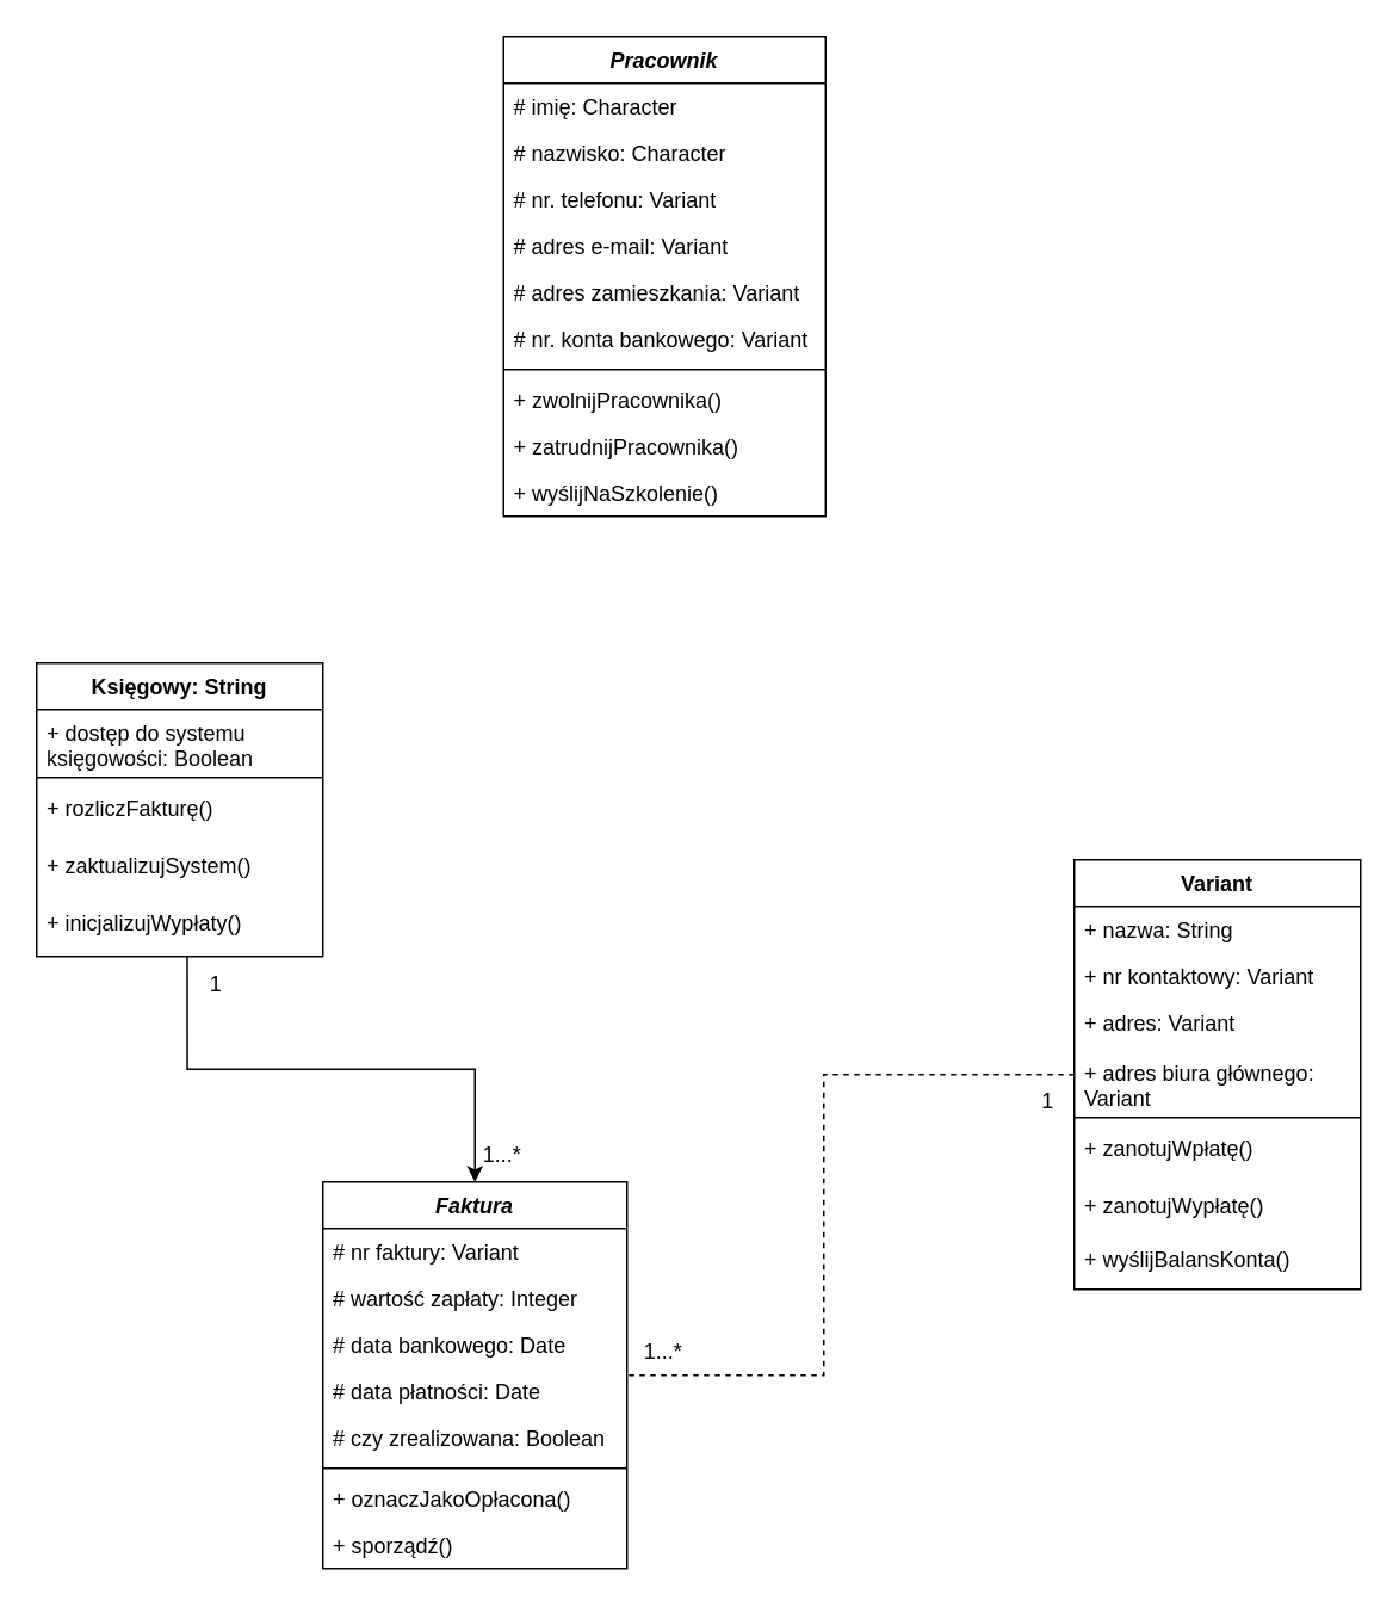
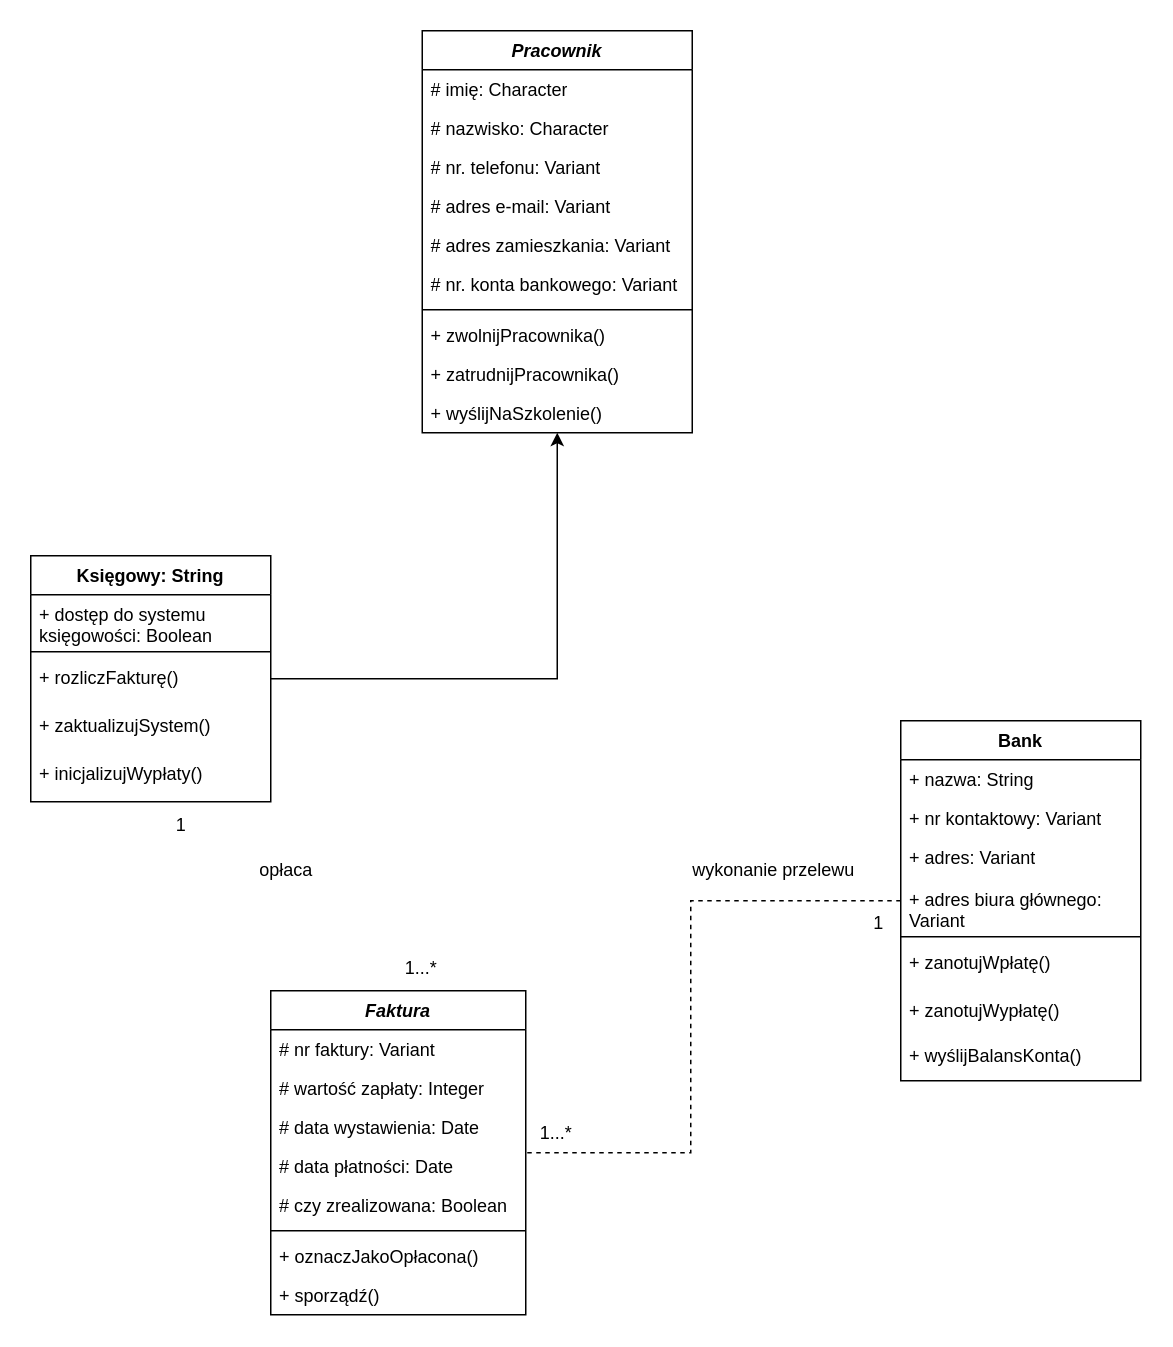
  <mxCell id="0" />
  <mxCell id="1" parent="0" />
  <mxCell id="2" value="&lt;i&gt;Pracownik&lt;/i&gt;" style="swimlane;fontStyle=1;align=center;verticalAlign=top;childLayout=stackLayout;horizontal=1;startSize=26;horizontalStack=0;resizeParent=1;resizeParentMax=0;resizeLast=0;collapsible=1;marginBottom=0;whiteSpace=wrap;html=1;" vertex="1" parent="1"><mxGeometry x="281" y="20" width="180" height="268" as="geometry" /></mxCell>
  <mxCell id="3" value="# imię: Character" style="text;align=left;verticalAlign=top;spacingLeft=4;spacingRight=4;overflow=hidden;rotatable=0;points=[[0,0.5],[1,0.5]];portConstraint=eastwest;whiteSpace=wrap;html=1;" vertex="1" parent="2"><mxGeometry y="26" width="180" height="26" as="geometry" /></mxCell>
  <mxCell id="4" value="# nazwisko: Character" style="text;align=left;verticalAlign=top;spacingLeft=4;spacingRight=4;overflow=hidden;rotatable=0;points=[[0,0.5],[1,0.5]];portConstraint=eastwest;whiteSpace=wrap;html=1;" vertex="1" parent="2"><mxGeometry y="52" width="180" height="26" as="geometry" /></mxCell>
  <mxCell id="5" value="# nr. telefonu: Variant" style="text;align=left;verticalAlign=top;spacingLeft=4;spacingRight=4;overflow=hidden;rotatable=0;points=[[0,0.5],[1,0.5]];portConstraint=eastwest;whiteSpace=wrap;html=1;" vertex="1" parent="2"><mxGeometry y="78" width="180" height="26" as="geometry" /></mxCell>
  <mxCell id="6" value="# adres e-mail: Variant" style="text;align=left;verticalAlign=top;spacingLeft=4;spacingRight=4;overflow=hidden;rotatable=0;points=[[0,0.5],[1,0.5]];portConstraint=eastwest;whiteSpace=wrap;html=1;" vertex="1" parent="2"><mxGeometry y="104" width="180" height="26" as="geometry" /></mxCell>
  <mxCell id="7" value="# adres zamieszkania: Variant" style="text;align=left;verticalAlign=top;spacingLeft=4;spacingRight=4;overflow=hidden;rotatable=0;points=[[0,0.5],[1,0.5]];portConstraint=eastwest;whiteSpace=wrap;html=1;" vertex="1" parent="2"><mxGeometry y="130" width="180" height="26" as="geometry" /></mxCell>
  <mxCell id="8" value="# nr. konta bankowego: Variant" style="text;align=left;verticalAlign=top;spacingLeft=4;spacingRight=4;overflow=hidden;rotatable=0;points=[[0,0.5],[1,0.5]];portConstraint=eastwest;whiteSpace=wrap;html=1;" vertex="1" parent="2"><mxGeometry y="156" width="180" height="26" as="geometry" /></mxCell>
  <mxCell id="9" value="" style="line;strokeWidth=1;align=left;verticalAlign=middle;spacingTop=-1;spacingLeft=3;spacingRight=3;rotatable=0;labelPosition=right;points=[];portConstraint=eastwest;" vertex="1" parent="2"><mxGeometry y="182" width="180" height="8" as="geometry" /></mxCell>
  <mxCell id="10" value="+ zwolnijPracownika()" style="text;align=left;verticalAlign=top;spacingLeft=4;spacingRight=4;overflow=hidden;rotatable=0;points=[[0,0.5],[1,0.5]];portConstraint=eastwest;whiteSpace=wrap;html=1;" vertex="1" parent="2"><mxGeometry y="190" width="180" height="26" as="geometry" /></mxCell>
  <mxCell id="11" value="+ zatrudnijPracownika()" style="text;align=left;verticalAlign=top;spacingLeft=4;spacingRight=4;overflow=hidden;rotatable=0;points=[[0,0.5],[1,0.5]];portConstraint=eastwest;whiteSpace=wrap;html=1;" vertex="1" parent="2"><mxGeometry y="216" width="180" height="26" as="geometry" /></mxCell>
  <mxCell id="12" value="+ wyślijNaSzkolenie()" style="text;align=left;verticalAlign=top;spacingLeft=4;spacingRight=4;overflow=hidden;rotatable=0;points=[[0,0.5],[1,0.5]];portConstraint=eastwest;whiteSpace=wrap;html=1;" vertex="1" parent="2"><mxGeometry y="242" width="180" height="26" as="geometry" /></mxCell>
- <mxCell id="14" style="edgeStyle=orthogonalEdgeStyle;rounded=0;orthogonalLoop=1;jettySize=auto;html=1;exitX=0.526;exitY=1.004;exitDx=0;exitDy=0;exitPerimeter=0;" edge="1" parent="1" source="20" target="31"><mxGeometry relative="1" as="geometry" /></mxCell>
+ <mxCell id="13" style="edgeStyle=orthogonalEdgeStyle;rounded=0;orthogonalLoop=1;jettySize=auto;html=1;" edge="1" parent="1" source="15" target="2"><mxGeometry relative="1" as="geometry" /></mxCell>
  <mxCell id="15" value="Księgowy: String" style="swimlane;fontStyle=1;align=center;verticalAlign=top;childLayout=stackLayout;horizontal=1;startSize=26;horizontalStack=0;resizeParent=1;resizeParentMax=0;resizeLast=0;collapsible=1;marginBottom=0;whiteSpace=wrap;html=1;" vertex="1" parent="1"><mxGeometry x="20" y="370" width="160" height="164" as="geometry" /></mxCell>
  <mxCell id="16" value="+ dostęp do systemu księgowości: Boolean" style="text;align=left;verticalAlign=top;spacingLeft=4;spacingRight=4;overflow=hidden;rotatable=0;points=[[0,0.5],[1,0.5]];portConstraint=eastwest;whiteSpace=wrap;html=1;" vertex="1" parent="15"><mxGeometry y="26" width="160" height="34" as="geometry" /></mxCell>
  <mxCell id="17" value="" style="line;strokeWidth=1;align=left;verticalAlign=middle;spacingTop=-1;spacingLeft=3;spacingRight=3;rotatable=0;labelPosition=right;points=[];portConstraint=eastwest;" vertex="1" parent="15"><mxGeometry y="60" width="160" height="8" as="geometry" /></mxCell>
  <mxCell id="18" value="+ rozliczFakturę()" style="text;align=left;verticalAlign=top;spacingLeft=4;spacingRight=4;overflow=hidden;rotatable=0;points=[[0,0.5],[1,0.5]];portConstraint=eastwest;whiteSpace=wrap;html=1;" vertex="1" parent="15"><mxGeometry y="68" width="160" height="32" as="geometry" /></mxCell>
  <mxCell id="19" value="+ zaktualizujSystem()" style="text;align=left;verticalAlign=top;spacingLeft=4;spacingRight=4;overflow=hidden;rotatable=0;points=[[0,0.5],[1,0.5]];portConstraint=eastwest;whiteSpace=wrap;html=1;" vertex="1" parent="15"><mxGeometry y="100" width="160" height="32" as="geometry" /></mxCell>
  <mxCell id="20" value="+ inicjalizujWypłaty()" style="text;align=left;verticalAlign=top;spacingLeft=4;spacingRight=4;overflow=hidden;rotatable=0;points=[[0,0.5],[1,0.5]];portConstraint=eastwest;whiteSpace=wrap;html=1;" vertex="1" parent="15"><mxGeometry y="132" width="160" height="32" as="geometry" /></mxCell>
  <mxCell id="21" style="edgeStyle=orthogonalEdgeStyle;rounded=0;orthogonalLoop=1;jettySize=auto;html=1;endArrow=none;startFill=0;dashed=1;" edge="1" parent="1" source="22" target="31"><mxGeometry relative="1" as="geometry"><Array as="points"><mxPoint x="460" y="600" /><mxPoint x="460" y="768" /></Array></mxGeometry></mxCell>
- <mxCell id="22" value="Variant" style="swimlane;fontStyle=1;align=center;verticalAlign=top;childLayout=stackLayout;horizontal=1;startSize=26;horizontalStack=0;resizeParent=1;resizeParentMax=0;resizeLast=0;collapsible=1;marginBottom=0;whiteSpace=wrap;html=1;" vertex="1" parent="1"><mxGeometry x="600" y="480" width="160" height="240" as="geometry" /></mxCell>
+ <mxCell id="22" value="Bank" style="swimlane;fontStyle=1;align=center;verticalAlign=top;childLayout=stackLayout;horizontal=1;startSize=26;horizontalStack=0;resizeParent=1;resizeParentMax=0;resizeLast=0;collapsible=1;marginBottom=0;whiteSpace=wrap;html=1;" vertex="1" parent="1"><mxGeometry x="600" y="480" width="160" height="240" as="geometry" /></mxCell>
  <mxCell id="23" value="+ nazwa: String" style="text;strokeColor=none;fillColor=none;align=left;verticalAlign=top;spacingLeft=4;spacingRight=4;overflow=hidden;rotatable=0;points=[[0,0.5],[1,0.5]];portConstraint=eastwest;whiteSpace=wrap;html=1;" vertex="1" parent="22"><mxGeometry y="26" width="160" height="26" as="geometry" /></mxCell>
  <mxCell id="24" value="+ nr kontaktowy: Variant" style="text;strokeColor=none;fillColor=none;align=left;verticalAlign=top;spacingLeft=4;spacingRight=4;overflow=hidden;rotatable=0;points=[[0,0.5],[1,0.5]];portConstraint=eastwest;whiteSpace=wrap;html=1;" vertex="1" parent="22"><mxGeometry y="52" width="160" height="26" as="geometry" /></mxCell>
  <mxCell id="25" value="+ adres: Variant" style="text;strokeColor=none;fillColor=none;align=left;verticalAlign=top;spacingLeft=4;spacingRight=4;overflow=hidden;rotatable=0;points=[[0,0.5],[1,0.5]];portConstraint=eastwest;whiteSpace=wrap;html=1;" vertex="1" parent="22"><mxGeometry y="78" width="160" height="28" as="geometry" /></mxCell>
  <mxCell id="26" value="+ adres biura głównego: Variant" style="text;strokeColor=none;fillColor=none;align=left;verticalAlign=top;spacingLeft=4;spacingRight=4;overflow=hidden;rotatable=0;points=[[0,0.5],[1,0.5]];portConstraint=eastwest;whiteSpace=wrap;html=1;" vertex="1" parent="22"><mxGeometry y="106" width="160" height="34" as="geometry" /></mxCell>
  <mxCell id="27" value="" style="line;strokeWidth=1;fillColor=none;align=left;verticalAlign=middle;spacingTop=-1;spacingLeft=3;spacingRight=3;rotatable=0;labelPosition=right;points=[];portConstraint=eastwest;strokeColor=inherit;" vertex="1" parent="22"><mxGeometry y="140" width="160" height="8" as="geometry" /></mxCell>
  <mxCell id="28" value="+ zanotujWpłatę()" style="text;strokeColor=none;fillColor=none;align=left;verticalAlign=top;spacingLeft=4;spacingRight=4;overflow=hidden;rotatable=0;points=[[0,0.5],[1,0.5]];portConstraint=eastwest;whiteSpace=wrap;html=1;" vertex="1" parent="22"><mxGeometry y="148" width="160" height="32" as="geometry" /></mxCell>
  <mxCell id="29" value="+ zanotujWypłatę()" style="text;strokeColor=none;fillColor=none;align=left;verticalAlign=top;spacingLeft=4;spacingRight=4;overflow=hidden;rotatable=0;points=[[0,0.5],[1,0.5]];portConstraint=eastwest;whiteSpace=wrap;html=1;" vertex="1" parent="22"><mxGeometry y="180" width="160" height="30" as="geometry" /></mxCell>
  <mxCell id="30" value="+ wyślijBalansKonta()" style="text;strokeColor=none;fillColor=none;align=left;verticalAlign=top;spacingLeft=4;spacingRight=4;overflow=hidden;rotatable=0;points=[[0,0.5],[1,0.5]];portConstraint=eastwest;whiteSpace=wrap;html=1;" vertex="1" parent="22"><mxGeometry y="210" width="160" height="30" as="geometry" /></mxCell>
  <mxCell id="31" value="&lt;i&gt;Faktura&lt;/i&gt;" style="swimlane;fontStyle=1;align=center;verticalAlign=top;childLayout=stackLayout;horizontal=1;startSize=26;horizontalStack=0;resizeParent=1;resizeParentMax=0;resizeLast=0;collapsible=1;marginBottom=0;whiteSpace=wrap;html=1;" vertex="1" parent="1"><mxGeometry x="180" y="660" width="170" height="216" as="geometry" /></mxCell>
  <mxCell id="32" value="# nr faktury: Variant" style="text;strokeColor=none;fillColor=none;align=left;verticalAlign=top;spacingLeft=4;spacingRight=4;overflow=hidden;rotatable=0;points=[[0,0.5],[1,0.5]];portConstraint=eastwest;whiteSpace=wrap;html=1;" vertex="1" parent="31"><mxGeometry y="26" width="170" height="26" as="geometry" /></mxCell>
  <mxCell id="33" value="# wartość zapłaty: Integer" style="text;strokeColor=none;fillColor=none;align=left;verticalAlign=top;spacingLeft=4;spacingRight=4;overflow=hidden;rotatable=0;points=[[0,0.5],[1,0.5]];portConstraint=eastwest;whiteSpace=wrap;html=1;" vertex="1" parent="31"><mxGeometry y="52" width="170" height="26" as="geometry" /></mxCell>
- <mxCell id="34" value="# data bankowego: Date" style="text;strokeColor=none;fillColor=none;align=left;verticalAlign=top;spacingLeft=4;spacingRight=4;overflow=hidden;rotatable=0;points=[[0,0.5],[1,0.5]];portConstraint=eastwest;whiteSpace=wrap;html=1;" vertex="1" parent="31"><mxGeometry y="78" width="170" height="26" as="geometry" /></mxCell>
+ <mxCell id="34" value="# data wystawienia: Date" style="text;strokeColor=none;fillColor=none;align=left;verticalAlign=top;spacingLeft=4;spacingRight=4;overflow=hidden;rotatable=0;points=[[0,0.5],[1,0.5]];portConstraint=eastwest;whiteSpace=wrap;html=1;" vertex="1" parent="31"><mxGeometry y="78" width="170" height="26" as="geometry" /></mxCell>
  <mxCell id="35" value="# data płatności: Date" style="text;strokeColor=none;fillColor=none;align=left;verticalAlign=top;spacingLeft=4;spacingRight=4;overflow=hidden;rotatable=0;points=[[0,0.5],[1,0.5]];portConstraint=eastwest;whiteSpace=wrap;html=1;" vertex="1" parent="31"><mxGeometry y="104" width="170" height="26" as="geometry" /></mxCell>
  <mxCell id="36" value="# czy zrealizowana: Boolean" style="text;strokeColor=none;fillColor=none;align=left;verticalAlign=top;spacingLeft=4;spacingRight=4;overflow=hidden;rotatable=0;points=[[0,0.5],[1,0.5]];portConstraint=eastwest;whiteSpace=wrap;html=1;" vertex="1" parent="31"><mxGeometry y="130" width="170" height="26" as="geometry" /></mxCell>
  <mxCell id="37" value="" style="line;strokeWidth=1;fillColor=none;align=left;verticalAlign=middle;spacingTop=-1;spacingLeft=3;spacingRight=3;rotatable=0;labelPosition=right;points=[];portConstraint=eastwest;strokeColor=inherit;" vertex="1" parent="31"><mxGeometry y="156" width="170" height="8" as="geometry" /></mxCell>
  <mxCell id="38" value="+ oznaczJakoOpłacona()" style="text;strokeColor=none;fillColor=none;align=left;verticalAlign=top;spacingLeft=4;spacingRight=4;overflow=hidden;rotatable=0;points=[[0,0.5],[1,0.5]];portConstraint=eastwest;whiteSpace=wrap;html=1;" vertex="1" parent="31"><mxGeometry y="164" width="170" height="26" as="geometry" /></mxCell>
  <mxCell id="39" value="+ sporządź()" style="text;strokeColor=none;fillColor=none;align=left;verticalAlign=top;spacingLeft=4;spacingRight=4;overflow=hidden;rotatable=0;points=[[0,0.5],[1,0.5]];portConstraint=eastwest;whiteSpace=wrap;html=1;" vertex="1" parent="31"><mxGeometry y="190" width="170" height="26" as="geometry" /></mxCell>
  <mxCell id="40" value="1" style="text;html=1;align=center;verticalAlign=middle;resizable=0;points=[];autosize=1;strokeColor=none;fillColor=none;" vertex="1" parent="1"><mxGeometry x="105" y="535" width="30" height="30" as="geometry" /></mxCell>
  <mxCell id="41" value="1...*" style="text;html=1;align=center;verticalAlign=middle;resizable=0;points=[];autosize=1;strokeColor=none;fillColor=none;" vertex="1" parent="1"><mxGeometry x="260" y="630" width="40" height="30" as="geometry" /></mxCell>
+ <mxCell id="42" value="opłaca" style="text;html=1;align=center;verticalAlign=middle;resizable=0;points=[];autosize=1;strokeColor=none;fillColor=none;" vertex="1" parent="1"><mxGeometry x="160" y="565" width="60" height="30" as="geometry" /></mxCell>
  <mxCell id="43" value="1" style="text;html=1;align=center;verticalAlign=middle;resizable=0;points=[];autosize=1;strokeColor=none;fillColor=none;" vertex="1" parent="1"><mxGeometry x="570" y="600" width="30" height="30" as="geometry" /></mxCell>
  <mxCell id="44" value="1...*" style="text;html=1;align=center;verticalAlign=middle;resizable=0;points=[];autosize=1;strokeColor=none;fillColor=none;" vertex="1" parent="1"><mxGeometry x="350" y="740" width="40" height="30" as="geometry" /></mxCell>
+ <mxCell id="45" value="wykonanie przelewu" style="text;html=1;align=center;verticalAlign=middle;resizable=0;points=[];autosize=1;strokeColor=none;fillColor=none;" vertex="1" parent="1"><mxGeometry x="450" y="565" width="130" height="30" as="geometry" /></mxCell>
